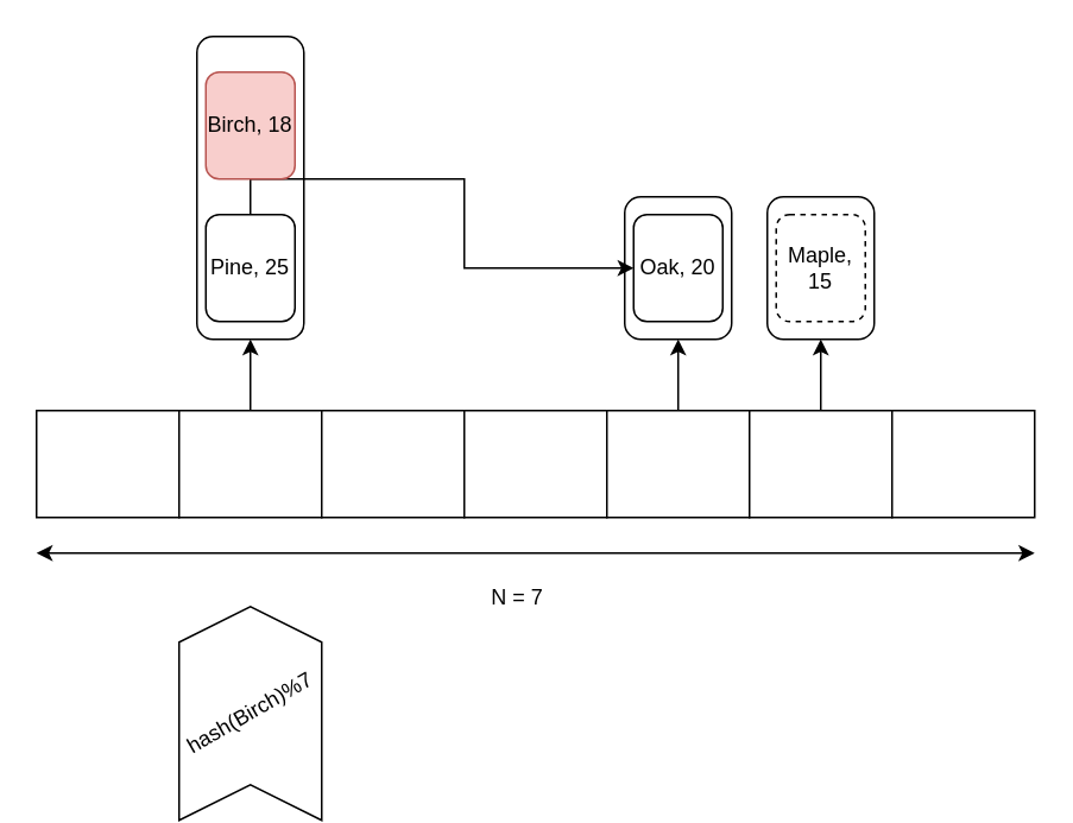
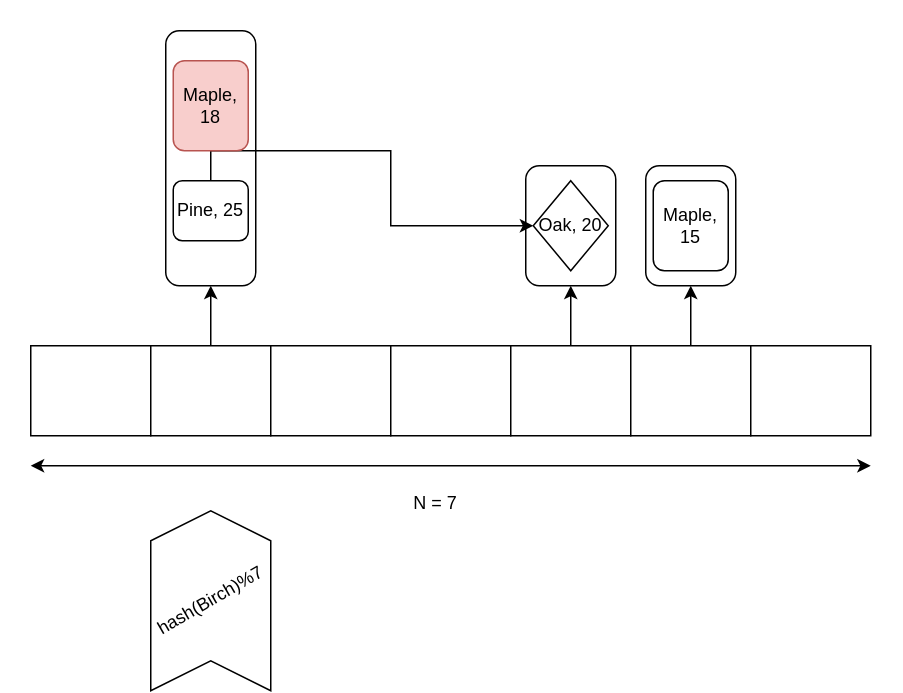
  <mxCell id="0" />
  <mxCell id="1" parent="0" />
  <mxCell id="2" value="" style="rounded=1;whiteSpace=wrap;html=1;fillColor=none;" vertex="1" parent="1"><mxGeometry x="110" y="20" width="60" height="170" as="geometry" /></mxCell>
  <mxCell id="3" value="" style="rounded=0;whiteSpace=wrap;html=1;" vertex="1" parent="1"><mxGeometry x="20" y="230" width="80" height="60" as="geometry" /></mxCell>
  <mxCell id="4" style="edgeStyle=orthogonalEdgeStyle;rounded=0;orthogonalLoop=1;jettySize=auto;html=1;exitX=0.5;exitY=0;exitDx=0;exitDy=0;entryX=0.5;entryY=1;entryDx=0;entryDy=0;" edge="1" parent="1" source="5" target="2"><mxGeometry relative="1" as="geometry"><mxPoint x="140" y="200" as="targetPoint" /></mxGeometry></mxCell>
  <mxCell id="5" value="" style="rounded=0;whiteSpace=wrap;html=1;" vertex="1" parent="1"><mxGeometry x="100" y="230" width="80" height="60" as="geometry" /></mxCell>
  <mxCell id="6" value="" style="rounded=0;whiteSpace=wrap;html=1;" vertex="1" parent="1"><mxGeometry x="180" y="230" width="80" height="60" as="geometry" /></mxCell>
  <mxCell id="7" value="" style="rounded=0;whiteSpace=wrap;html=1;" vertex="1" parent="1"><mxGeometry x="260" y="230" width="80" height="60" as="geometry" /></mxCell>
  <mxCell id="8" style="edgeStyle=orthogonalEdgeStyle;rounded=0;orthogonalLoop=1;jettySize=auto;html=1;exitX=0.5;exitY=0;exitDx=0;exitDy=0;entryX=0.5;entryY=1;entryDx=0;entryDy=0;" edge="1" parent="1" source="9" target="16"><mxGeometry relative="1" as="geometry" /></mxCell>
  <mxCell id="9" value="" style="rounded=0;whiteSpace=wrap;html=1;" vertex="1" parent="1"><mxGeometry x="340" y="230" width="80" height="60" as="geometry" /></mxCell>
  <mxCell id="10" style="edgeStyle=orthogonalEdgeStyle;rounded=0;orthogonalLoop=1;jettySize=auto;html=1;exitX=0.5;exitY=0;exitDx=0;exitDy=0;entryX=0.5;entryY=1;entryDx=0;entryDy=0;" edge="1" parent="1" source="11" target="18"><mxGeometry relative="1" as="geometry" /></mxCell>
  <mxCell id="11" value="" style="rounded=0;whiteSpace=wrap;html=1;" vertex="1" parent="1"><mxGeometry x="420" y="230" width="80" height="60" as="geometry" /></mxCell>
  <mxCell id="12" value="" style="rounded=0;whiteSpace=wrap;html=1;" vertex="1" parent="1"><mxGeometry x="500" y="230" width="80" height="60" as="geometry" /></mxCell>
  <mxCell id="13" style="edgeStyle=orthogonalEdgeStyle;rounded=0;orthogonalLoop=1;jettySize=auto;html=1;exitX=0.5;exitY=0;exitDx=0;exitDy=0;" edge="1" parent="1" source="14" target="17"><mxGeometry relative="1" as="geometry" /></mxCell>
- <mxCell id="14" value="Pine, 25" style="rounded=1;whiteSpace=wrap;html=1;" vertex="1" parent="1"><mxGeometry x="115" y="120" width="50" height="60" as="geometry" /></mxCell>
- <mxCell id="15" value="Birch, 18" style="rounded=1;whiteSpace=wrap;html=1;fillColor=#f8cecc;strokeColor=#b85450;" vertex="1" parent="1"><mxGeometry x="115" y="40" width="50" height="60" as="geometry" /></mxCell>
+ <mxCell id="14" value="Pine, 25" style="rounded=1;whiteSpace=wrap;html=1;" vertex="1" parent="1"><mxGeometry x="115" y="120" width="50" height="40" as="geometry" /></mxCell>
+ <mxCell id="15" value="Maple, 18" style="rounded=1;whiteSpace=wrap;html=1;fillColor=#f8cecc;strokeColor=#b85450;" vertex="1" parent="1"><mxGeometry x="115" y="40" width="50" height="60" as="geometry" /></mxCell>
  <mxCell id="16" value="" style="rounded=1;whiteSpace=wrap;html=1;fillColor=none;" vertex="1" parent="1"><mxGeometry x="350" y="110" width="60" height="80" as="geometry" /></mxCell>
- <mxCell id="17" value="Oak, 20" style="rounded=1;whiteSpace=wrap;html=1;" vertex="1" parent="1"><mxGeometry x="355" y="120" width="50" height="60" as="geometry" /></mxCell>
+ <mxCell id="17" value="Oak, 20" style="rhombus;whiteSpace=wrap;html=1;" vertex="1" parent="1"><mxGeometry x="355" y="120" width="50" height="60" as="geometry" /></mxCell>
  <mxCell id="18" value="" style="rounded=1;whiteSpace=wrap;html=1;fillColor=none;" vertex="1" parent="1"><mxGeometry x="430" y="110" width="60" height="80" as="geometry" /></mxCell>
- <mxCell id="19" value="Maple, 15" style="rounded=1;whiteSpace=wrap;html=1;dashed=1;" vertex="1" parent="1"><mxGeometry x="435" y="120" width="50" height="60" as="geometry" /></mxCell>
+ <mxCell id="19" value="Maple, 15" style="rounded=1;whiteSpace=wrap;html=1;" vertex="1" parent="1"><mxGeometry x="435" y="120" width="50" height="60" as="geometry" /></mxCell>
  <mxCell id="20" value="" style="endArrow=classic;startArrow=classic;html=1;rounded=0;" edge="1" parent="1"><mxGeometry width="50" height="50" relative="1" as="geometry"><mxPoint x="20" y="310" as="sourcePoint" /><mxPoint x="580" y="310" as="targetPoint" /></mxGeometry></mxCell>
  <mxCell id="21" value="N = 7" style="text;html=1;align=center;verticalAlign=middle;whiteSpace=wrap;rounded=0;" vertex="1" parent="1"><mxGeometry x="260" y="320" width="60" height="30" as="geometry" /></mxCell>
  <mxCell id="22" value="" style="shape=step;perimeter=stepPerimeter;whiteSpace=wrap;html=1;fixedSize=1;rotation=-90;direction=east;" vertex="1" parent="1"><mxGeometry x="80" y="360" width="120" height="80" as="geometry" /></mxCell>
  <mxCell id="23" value="hash(Birch)%7" style="text;html=1;align=center;verticalAlign=middle;whiteSpace=wrap;rounded=0;rotation=-30;" vertex="1" parent="1"><mxGeometry x="110" y="385" width="60" height="30" as="geometry" /></mxCell>
